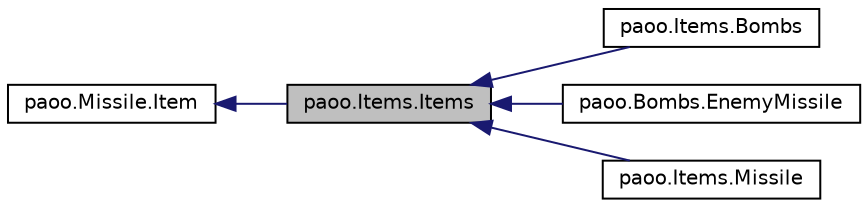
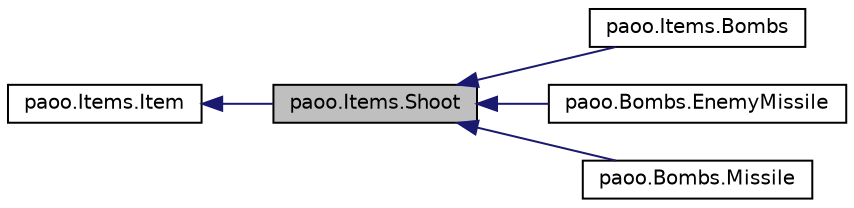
  digraph {
    rankdir=LR
    node [color=black fillcolor=white fontname=Helvetica fontsize=10 shape=record style=filled]
    edge [color=midnightblue dir=back fontname=Helvetica fontsize=10 labelfontname=Helvetica labelfontsize=10 style=solid]
-   n1 [fillcolor=grey75 fontcolor=black height=0.2 label="paoo.Items.Items" width=0.4]
+   n1 [fillcolor=grey75 fontcolor=black height=0.2 label="paoo.Items.Shoot" width=0.4]
    n2 [height=0.2 label="paoo.Items.Bombs" width=0.4]
    n3 [height=0.2 label="paoo.Bombs.EnemyMissile" width=0.4]
-   n4 [height=0.2 label="paoo.Items.Missile" width=0.4]
-   n5 [height=0.2 label="paoo.Missile.Item" width=0.4]
+   n4 [height=0.2 label="paoo.Bombs.Missile" width=0.4]
+   n5 [height=0.2 label="paoo.Items.Item" width=0.4]
    n1 -> n2
    n1 -> n3
    n1 -> n4
    n5 -> n1
  }
